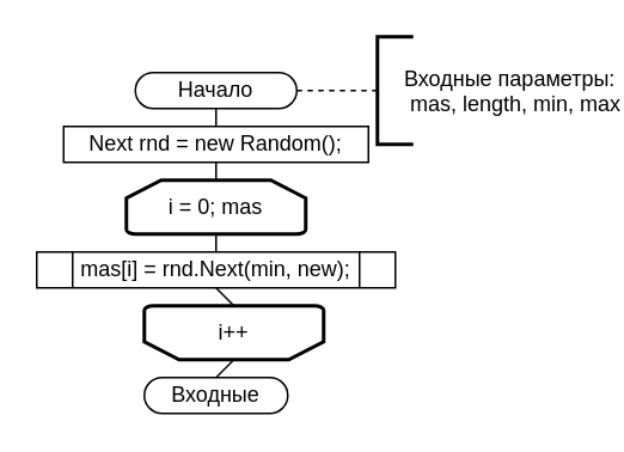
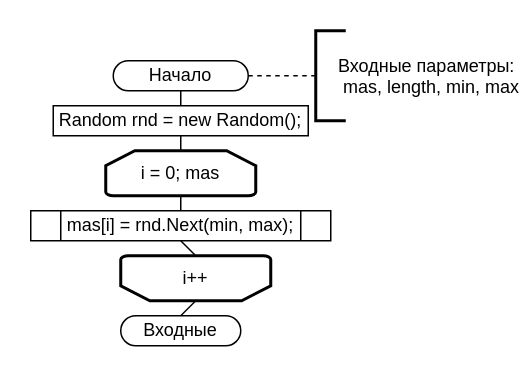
  <mxCell id="0" />
  <mxCell id="1" parent="0" />
  <mxCell id="2" value="Начало" style="rounded=1;whiteSpace=wrap;html=1;arcSize=50;" parent="1" vertex="1"><mxGeometry x="75" y="40" width="90" height="20" as="geometry" /></mxCell>
  <mxCell id="3" value="" style="endArrow=none;dashed=1;html=1;rounded=0;exitX=0;exitY=0.5;exitDx=0;exitDy=0;entryX=1;entryY=0.5;entryDx=0;entryDy=0;exitPerimeter=0;" edge="1" parent="1" source="4" target="2"><mxGeometry width="50" height="50" relative="1" as="geometry"><mxPoint x="200" y="50" as="sourcePoint" /><mxPoint x="190" y="20" as="targetPoint" /></mxGeometry></mxCell>
  <mxCell id="4" value="    Входные параметры:&#10;     mas, length, min, max" style="strokeWidth=2;shape=mxgraph.flowchart.annotation_1;align=left;pointerEvents=1;recursiveResize=1;autosize=0;verticalAlign=middle;horizontal=1;" vertex="1" parent="1"><mxGeometry x="210" y="20" width="20" height="60" as="geometry" /></mxCell>
  <mxCell id="5" value="" style="endArrow=none;html=1;rounded=0;exitX=0.5;exitY=1;exitDx=0;exitDy=0;entryX=0.5;entryY=0;entryDx=0;entryDy=0;" edge="1" parent="1" source="2" target="6"><mxGeometry width="50" height="50" relative="1" as="geometry"><mxPoint x="20" y="160" as="sourcePoint" /><mxPoint x="70" y="110" as="targetPoint" /></mxGeometry></mxCell>
- <mxCell id="6" value="Next rnd = new Random();" style="rounded=0;whiteSpace=wrap;html=1;" vertex="1" parent="1"><mxGeometry x="35" y="70" width="170" height="20" as="geometry" /></mxCell>
+ <mxCell id="6" value="Random rnd = new Random();" style="rounded=0;whiteSpace=wrap;html=1;" vertex="1" parent="1"><mxGeometry x="35" y="70" width="170" height="20" as="geometry" /></mxCell>
  <mxCell id="7" value="" style="endArrow=none;html=1;rounded=0;entryX=0.5;entryY=1;entryDx=0;entryDy=0;exitX=0.5;exitY=0;exitDx=0;exitDy=0;exitPerimeter=0;" edge="1" parent="1" source="8" target="6"><mxGeometry width="50" height="50" relative="1" as="geometry"><mxPoint x="20" y="160" as="sourcePoint" /><mxPoint x="70" y="110" as="targetPoint" /></mxGeometry></mxCell>
  <mxCell id="8" value="i = 0; mas" style="strokeWidth=2;html=1;shape=mxgraph.flowchart.loop_limit;whiteSpace=wrap;" vertex="1" parent="1"><mxGeometry x="70" y="100" width="100" height="30" as="geometry" /></mxCell>
  <mxCell id="9" value="" style="endArrow=none;html=1;rounded=0;entryX=0.5;entryY=0;entryDx=0;entryDy=0;exitX=0.5;exitY=1;exitDx=0;exitDy=0;exitPerimeter=0;" edge="1" parent="1" source="8" target="10"><mxGeometry width="50" height="50" relative="1" as="geometry"><mxPoint x="110" y="170" as="sourcePoint" /><mxPoint x="140" y="90" as="targetPoint" /></mxGeometry></mxCell>
- <mxCell id="10" value="mas[i] = rnd.Next(min, new);" style="shape=process;whiteSpace=wrap;html=1;backgroundOutline=1;" vertex="1" parent="1"><mxGeometry x="20" y="140" width="200" height="20" as="geometry" /></mxCell>
+ <mxCell id="10" value="mas[i] = rnd.Next(min, max);" style="shape=process;whiteSpace=wrap;html=1;backgroundOutline=1;" vertex="1" parent="1"><mxGeometry x="20" y="140" width="200" height="20" as="geometry" /></mxCell>
  <mxCell id="11" value="i++" style="strokeWidth=2;html=1;shape=mxgraph.flowchart.loop_limit;whiteSpace=wrap;direction=west;" vertex="1" parent="1"><mxGeometry x="80" y="170" width="100" height="30" as="geometry" /></mxCell>
  <mxCell id="12" value="" style="endArrow=none;html=1;rounded=0;entryX=0.5;entryY=1;entryDx=0;entryDy=0;exitX=0.5;exitY=1;exitDx=0;exitDy=0;exitPerimeter=0;" edge="1" parent="1" source="11" target="10"><mxGeometry width="50" height="50" relative="1" as="geometry"><mxPoint x="70" y="190" as="sourcePoint" /><mxPoint x="120" y="140" as="targetPoint" /></mxGeometry></mxCell>
  <mxCell id="13" value="Входные" style="rounded=1;whiteSpace=wrap;html=1;arcSize=50;" vertex="1" parent="1"><mxGeometry x="80" y="210" width="80" height="20" as="geometry" /></mxCell>
  <mxCell id="14" value="" style="endArrow=none;html=1;rounded=0;entryX=0.5;entryY=0;entryDx=0;entryDy=0;entryPerimeter=0;exitX=0.5;exitY=0;exitDx=0;exitDy=0;" edge="1" parent="1" source="13" target="11"><mxGeometry width="50" height="50" relative="1" as="geometry"><mxPoint x="70" y="190" as="sourcePoint" /><mxPoint x="120" y="140" as="targetPoint" /></mxGeometry></mxCell>
